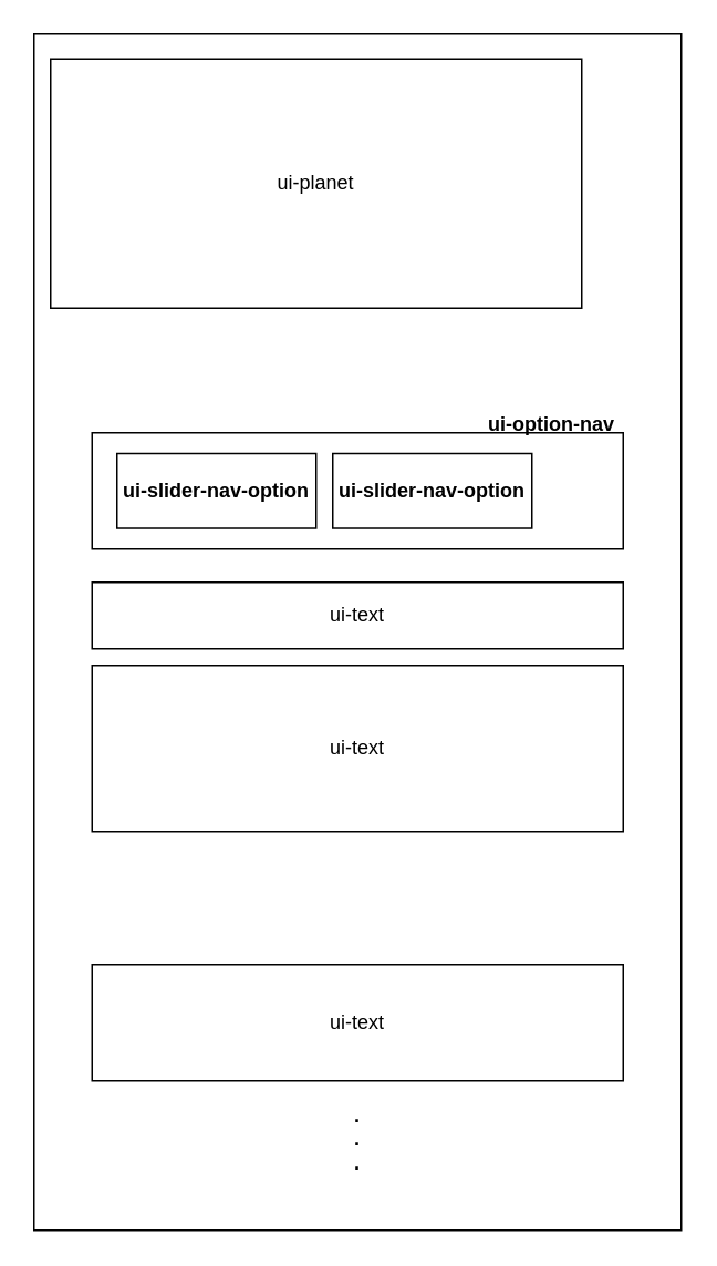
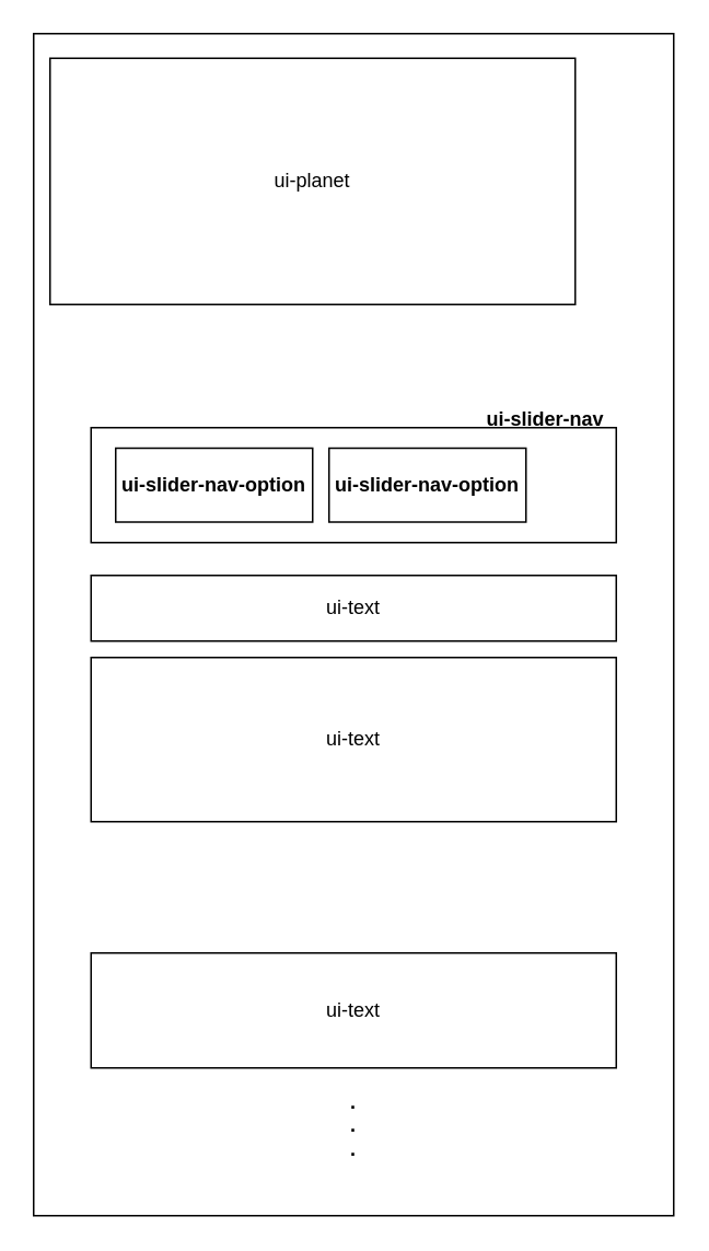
  <mxCell id="0" />
  <mxCell id="1" parent="0" />
  <mxCell id="2" value="" style="rounded=0;whiteSpace=wrap;html=1;" parent="1" vertex="1"><mxGeometry x="20" y="20" width="390" height="720" as="geometry" /></mxCell>
  <mxCell id="3" value="ui-planet" style="rounded=0;whiteSpace=wrap;html=1;" parent="1" vertex="1"><mxGeometry x="30" y="35" width="320" height="150" as="geometry" /></mxCell>
  <mxCell id="4" value="" style="rounded=0;whiteSpace=wrap;html=1;" parent="1" vertex="1"><mxGeometry x="55" y="260" width="320" height="70" as="geometry" /></mxCell>
  <mxCell id="5" value="ui-slider-nav-option" style="rounded=0;whiteSpace=wrap;html=1;fontStyle=1" parent="1" vertex="1"><mxGeometry x="70" y="272.5" width="120" height="45" as="geometry" /></mxCell>
  <mxCell id="6" value="&lt;span&gt;ui-slider-nav-option&lt;/span&gt;" style="rounded=0;whiteSpace=wrap;html=1;fontStyle=1" parent="1" vertex="1"><mxGeometry x="200" y="272.5" width="120" height="45" as="geometry" /></mxCell>
- <mxCell id="7" value="ui-option-nav" style="text;html=1;strokeColor=none;fillColor=none;align=center;verticalAlign=middle;whiteSpace=wrap;rounded=0;fontStyle=1" parent="1" vertex="1"><mxGeometry x="280" y="240" width="104" height="30" as="geometry" /></mxCell>
+ <mxCell id="7" value="ui-slider-nav" style="text;html=1;strokeColor=none;fillColor=none;align=center;verticalAlign=middle;whiteSpace=wrap;rounded=0;fontStyle=1" parent="1" vertex="1"><mxGeometry x="280" y="240" width="104" height="30" as="geometry" /></mxCell>
  <mxCell id="8" value="ui-text" style="rounded=0;whiteSpace=wrap;html=1;" parent="1" vertex="1"><mxGeometry x="55" y="350" width="320" height="40" as="geometry" /></mxCell>
  <mxCell id="9" value="ui-text" style="rounded=0;whiteSpace=wrap;html=1;" parent="1" vertex="1"><mxGeometry x="55" y="400" width="320" height="100" as="geometry" /></mxCell>
  <mxCell id="10" value="ui-text" style="rounded=0;whiteSpace=wrap;html=1;" parent="1" vertex="1"><mxGeometry x="55" y="580" width="320" height="70" as="geometry" /></mxCell>
  <mxCell id="11" value=".&lt;br&gt;.&lt;br&gt;." style="text;html=1;strokeColor=none;fillColor=none;align=center;verticalAlign=middle;whiteSpace=wrap;rounded=0;fontStyle=1" parent="1" vertex="1"><mxGeometry x="163" y="670" width="104" height="30" as="geometry" /></mxCell>
